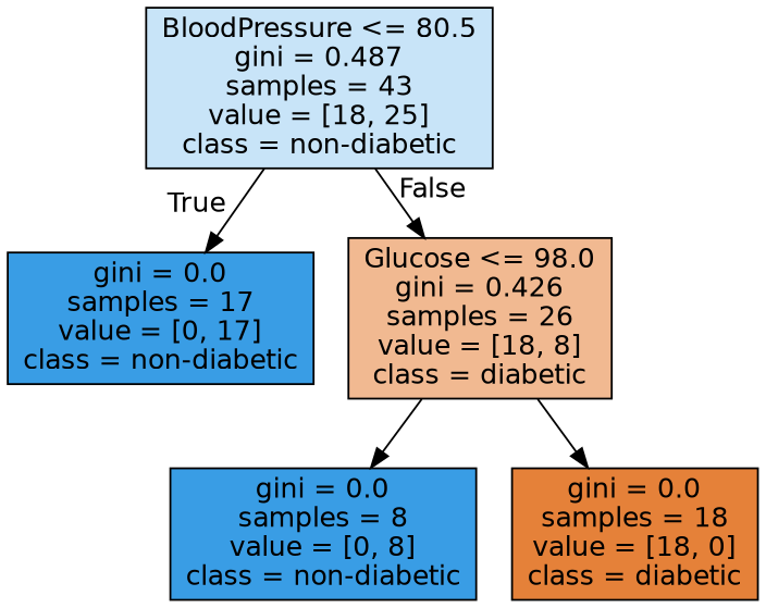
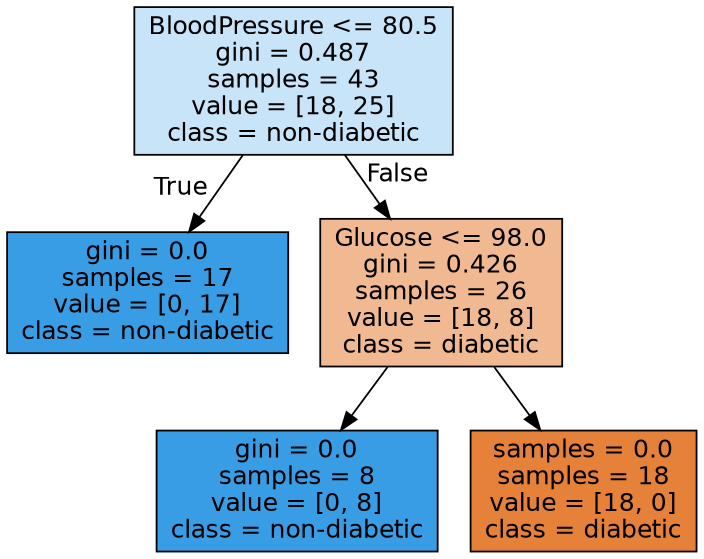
  digraph {
    node [color=black fillcolor="#399de5" fontname=helvetica shape=box style=filled]
    edge [fontname=helvetica]
    n1 [fillcolor="#c8e4f8" label="BloodPressure <= 80.5\ngini = 0.487\nsamples = 43\nvalue = [18, 25]\nclass = non-diabetic"]
    n2 [label="gini = 0.0\nsamples = 17\nvalue = [0, 17]\nclass = non-diabetic"]
    n3 [fillcolor="#f1b991" label="Glucose <= 98.0\ngini = 0.426\nsamples = 26\nvalue = [18, 8]\nclass = diabetic"]
    n4 [label="gini = 0.0\nsamples = 8\nvalue = [0, 8]\nclass = non-diabetic"]
-   n5 [fillcolor="#e58139" label="gini = 0.0\nsamples = 18\nvalue = [18, 0]\nclass = diabetic"]
+   n5 [fillcolor="#e58139" label="samples = 0.0\nsamples = 18\nvalue = [18, 0]\nclass = diabetic"]
    n1 -> n2 [headlabel=True labelangle=45 labeldistance=2.5]
    n1 -> n3 [headlabel=False labelangle=-45 labeldistance=2.5]
    n3 -> n4
    n3 -> n5
  }
